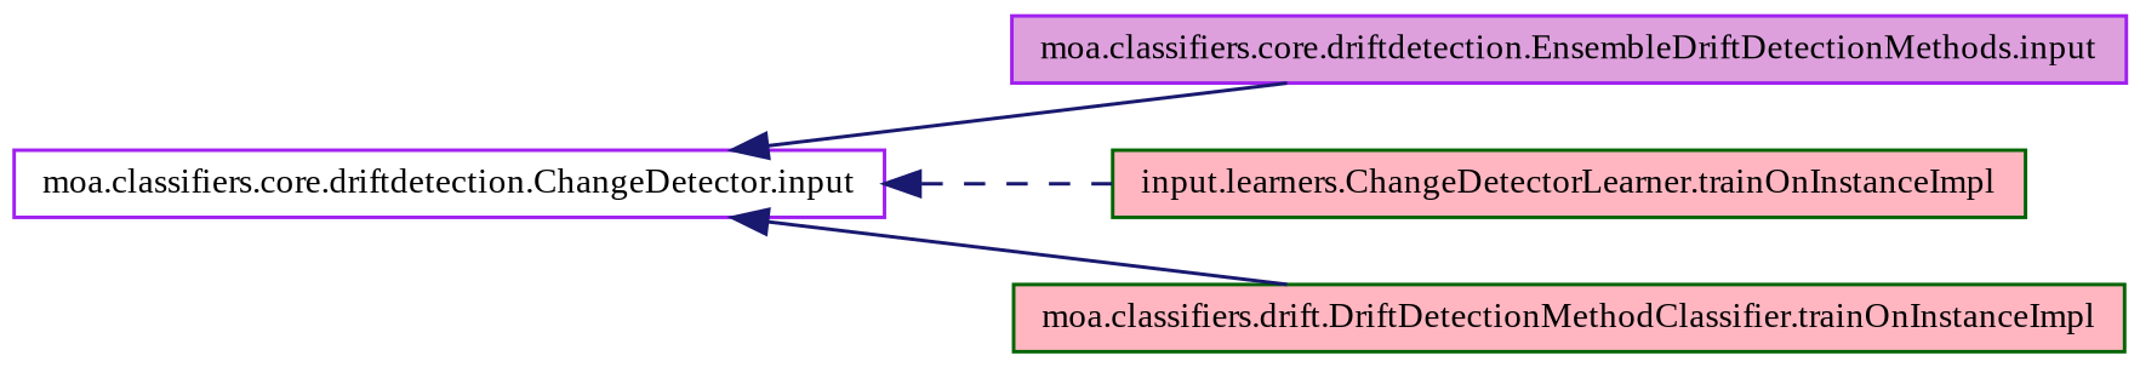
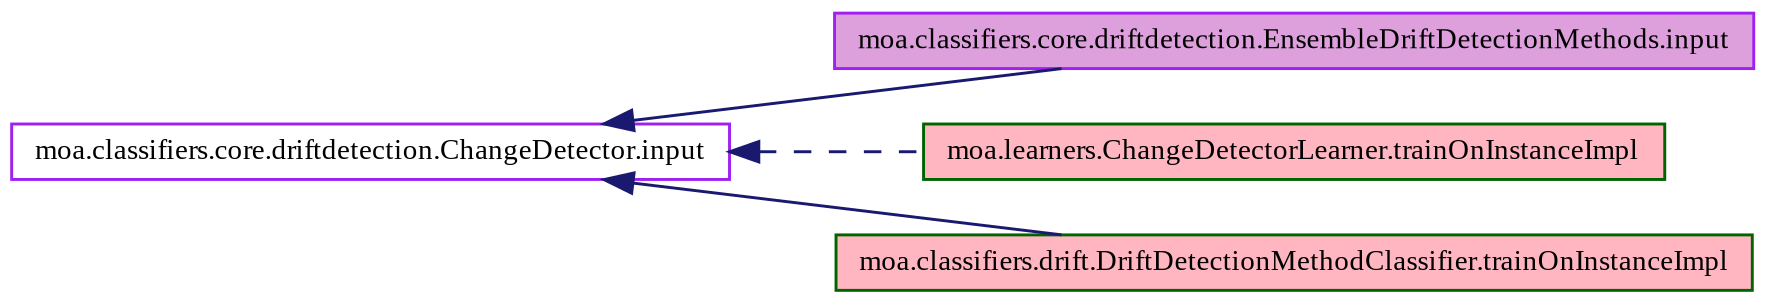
  digraph {
    rankdir=LR
    fontname="Liberation Serif"
    node [color=purple fillcolor=lightpink fontname="Liberation Serif" fontsize=10 shape=record style=filled]
    edge [color=midnightblue dir=back fontname="Liberation Serif" fontsize=10 labelfontname=Helvetica labelfontsize=10 style=solid]
    n1 [fillcolor=white fontcolor=black height=0.2 label="moa.classifiers.core.driftdetection.ChangeDetector.input" width=0.4]
    n2 [fillcolor=plum height=0.2 label="moa.classifiers.core.driftdetection.EnsembleDriftDetectionMethods.input" width=0.4]
-   n3 [color=darkgreen height=0.2 label="input.learners.ChangeDetectorLearner.trainOnInstanceImpl" width=0.4]
+   n3 [color=darkgreen height=0.2 label="moa.learners.ChangeDetectorLearner.trainOnInstanceImpl" width=0.4]
    n4 [color=darkgreen height=0.2 label="moa.classifiers.drift.DriftDetectionMethodClassifier.trainOnInstanceImpl" width=0.4]
    n1 -> n2
    n1 -> n3 [style=dashed]
    n1 -> n4
  }
